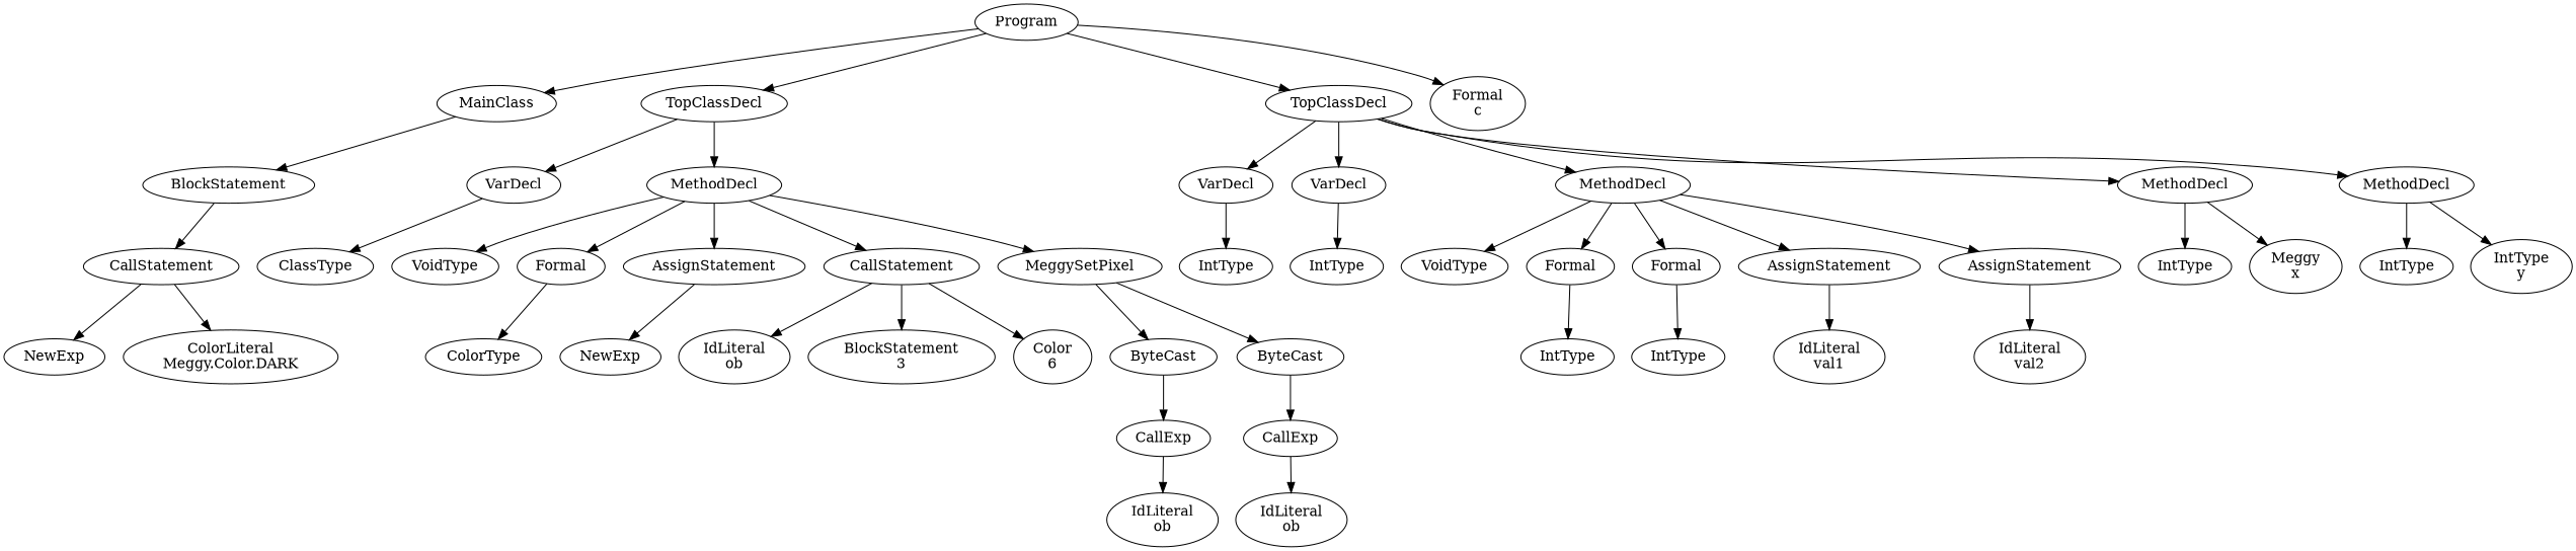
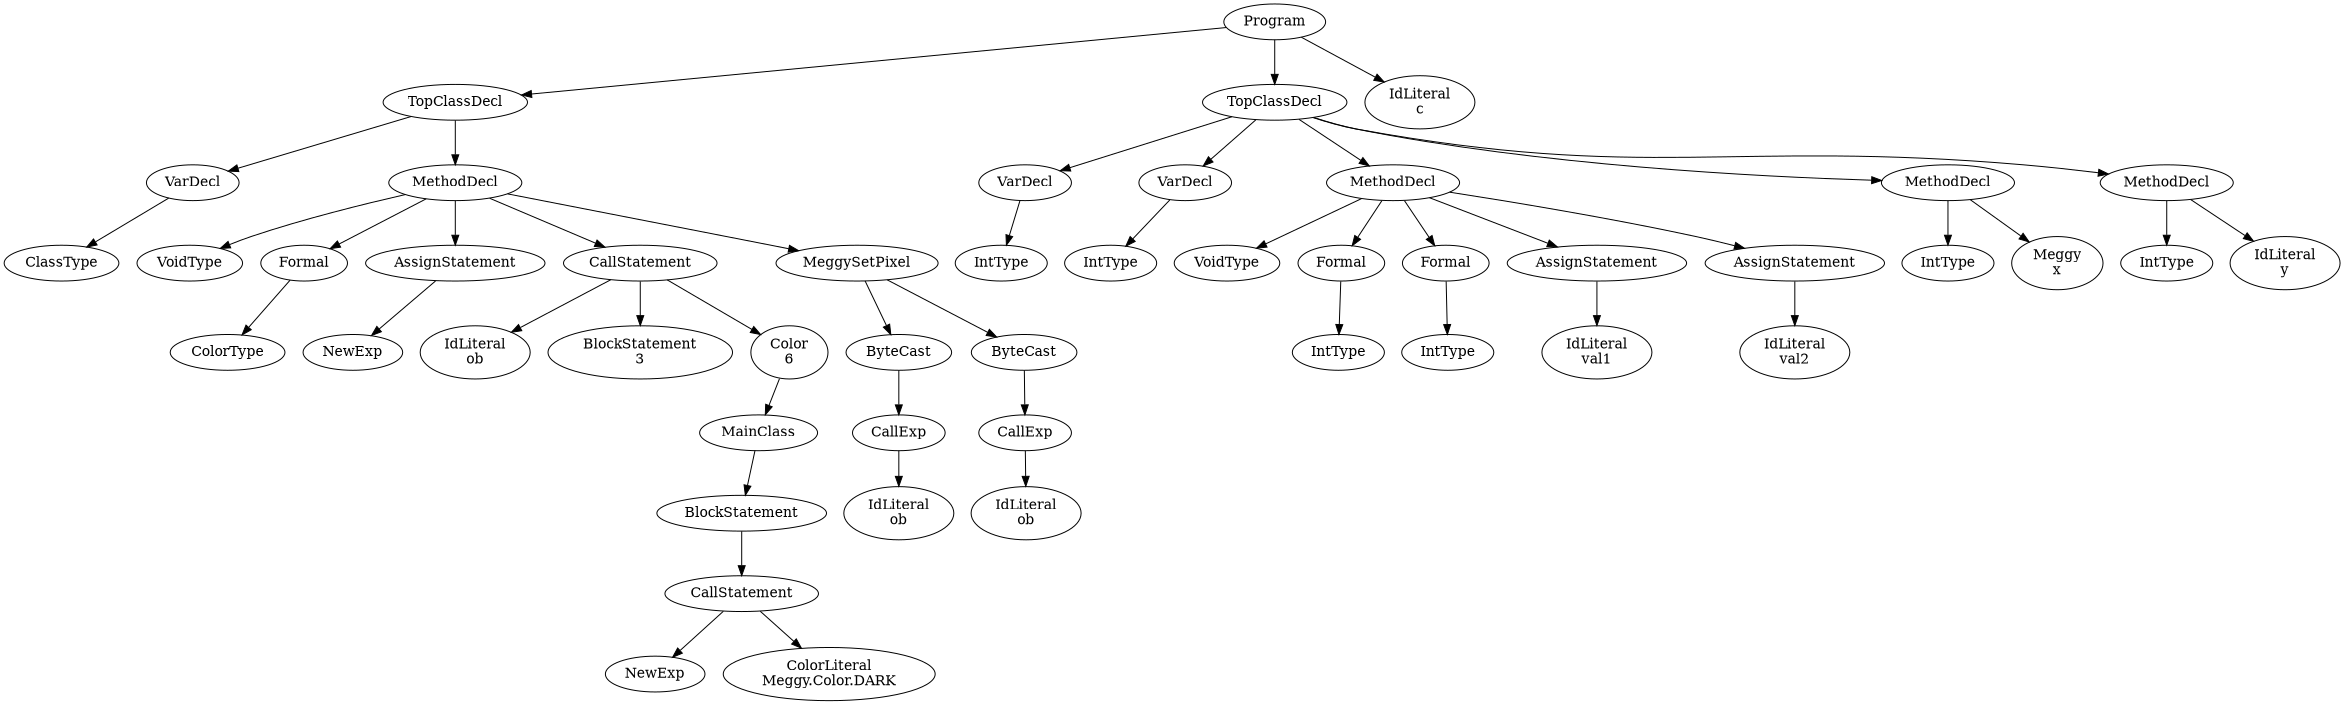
  digraph {
    n1 [label=Program]
    n2 [label=MainClass]
    n3 [label=TopClassDecl]
    n4 [label=TopClassDecl]
-   n5 [label="Formal\nc"]
+   n5 [label="IdLiteral\nc"]
    n6 [label=BlockStatement]
    n7 [label=VarDecl]
    n8 [label=MethodDecl]
    n9 [label=VarDecl]
    n10 [label=VarDecl]
    n11 [label=MethodDecl]
    n12 [label=MethodDecl]
    n13 [label=MethodDecl]
    n14 [label=CallStatement]
    n15 [label=NewExp]
    n16 [label="ColorLiteral\nMeggy.Color.DARK"]
    n17 [label=ClassType]
    n18 [label=VoidType]
    n19 [label=Formal]
    n20 [label=AssignStatement]
    n21 [label=CallStatement]
    n22 [label=MeggySetPixel]
    n23 [label=ColorType]
    n24 [label=NewExp]
    n25 [label="IdLiteral\nob"]
    n26 [label="BlockStatement\n3"]
    n27 [label="Color\n6"]
    n28 [label=ByteCast]
    n29 [label=ByteCast]
    n30 [label=CallExp]
    n31 [label=CallExp]
    n32 [label="IdLiteral\nob"]
    n33 [label="IdLiteral\nob"]
    n34 [label=IntType]
    n35 [label=IntType]
    n36 [label=VoidType]
    n37 [label=Formal]
    n38 [label=Formal]
    n39 [label=AssignStatement]
    n40 [label=AssignStatement]
    n41 [label=IntType]
    n42 [label="Meggy\nx"]
    n43 [label=IntType]
-   n44 [label="IntType\ny"]
+   n44 [label="IdLiteral\ny"]
    n45 [label=IntType]
    n46 [label=IntType]
    n47 [label="IdLiteral\nval1"]
    n48 [label="IdLiteral\nval2"]
-   n1 -> n2
+   n27 -> n2
    n1 -> n3
    n1 -> n4
    n1 -> n5
    n2 -> n6
    n3 -> n7
    n3 -> n8
    n4 -> n9
    n4 -> n10
    n4 -> n11
    n4 -> n12
    n4 -> n13
    n6 -> n14
    n7 -> n17
    n8 -> n18
    n8 -> n19
    n8 -> n20
    n8 -> n21
    n8 -> n22
    n9 -> n34
    n10 -> n35
    n11 -> n36
    n11 -> n37
    n11 -> n38
    n11 -> n39
    n11 -> n40
    n12 -> n41
    n12 -> n42
    n13 -> n43
    n13 -> n44
    n14 -> n15
    n14 -> n16
    n19 -> n23
    n20 -> n24
    n21 -> n25
    n21 -> n26
    n21 -> n27
    n22 -> n28
    n22 -> n29
    n28 -> n30
    n29 -> n31
    n30 -> n32
    n31 -> n33
    n37 -> n45
    n38 -> n46
    n39 -> n47
    n40 -> n48
  }
